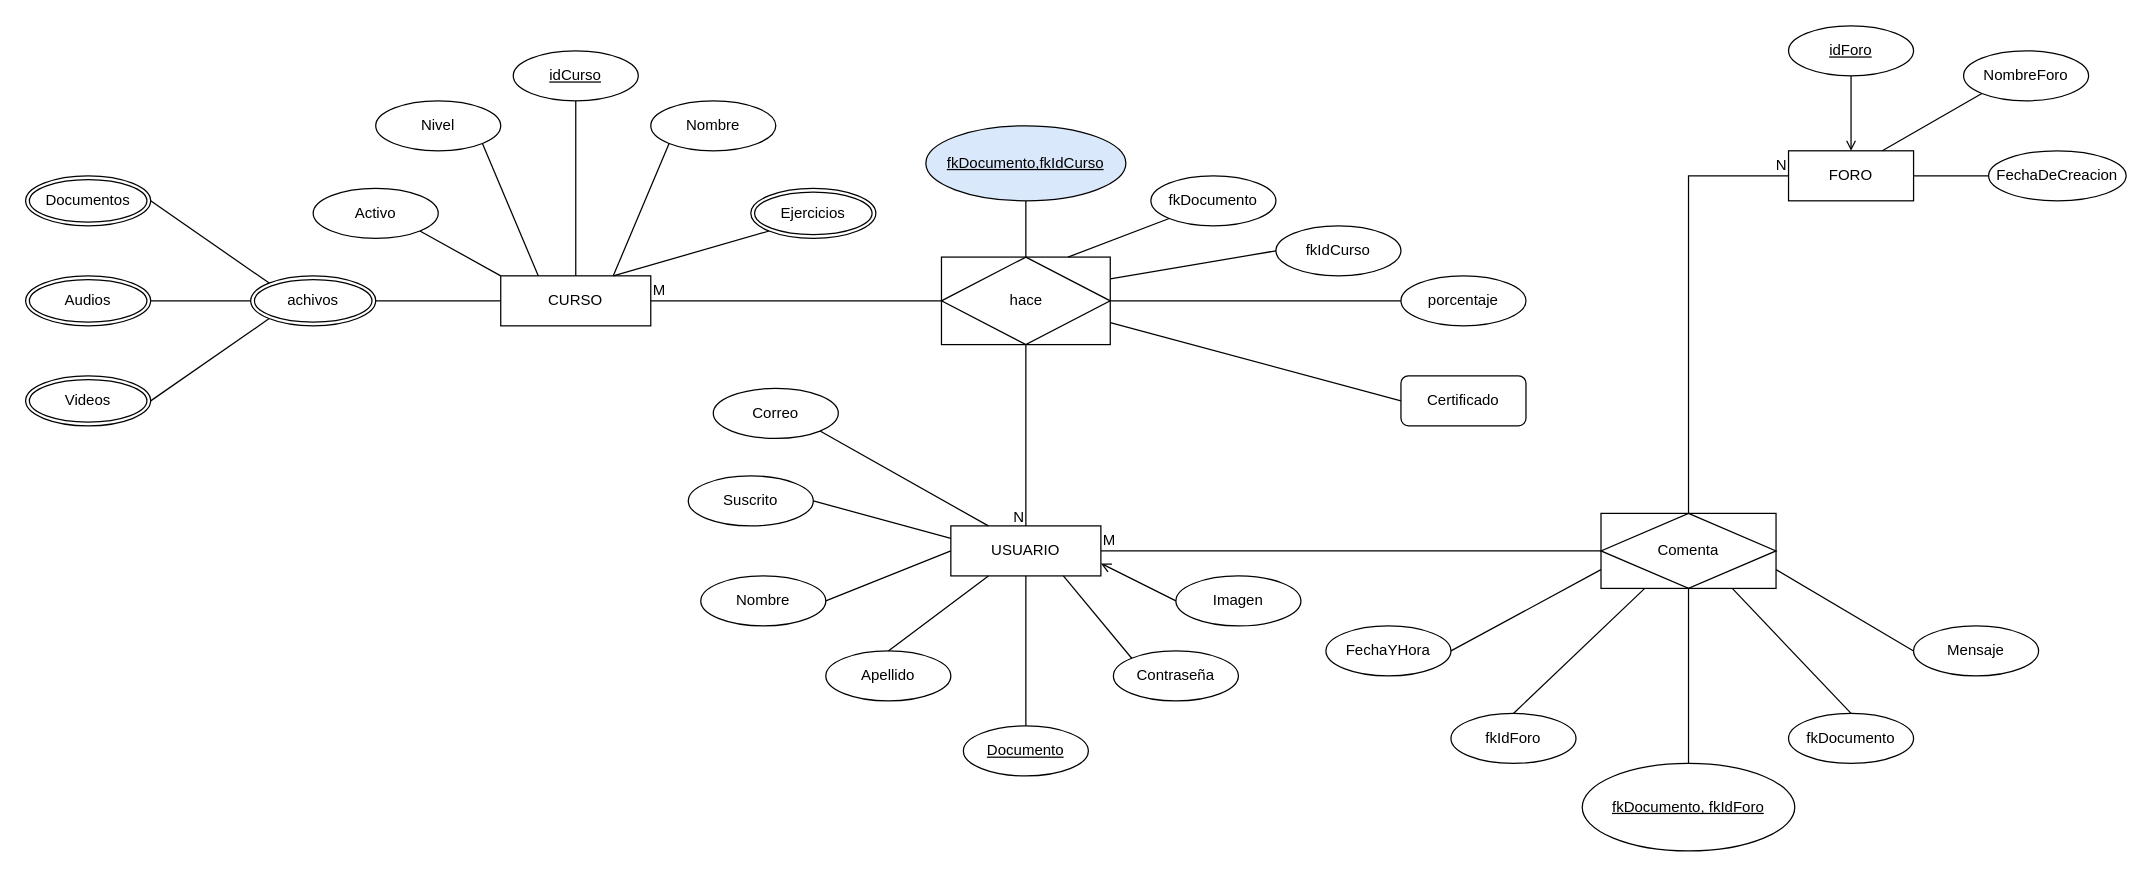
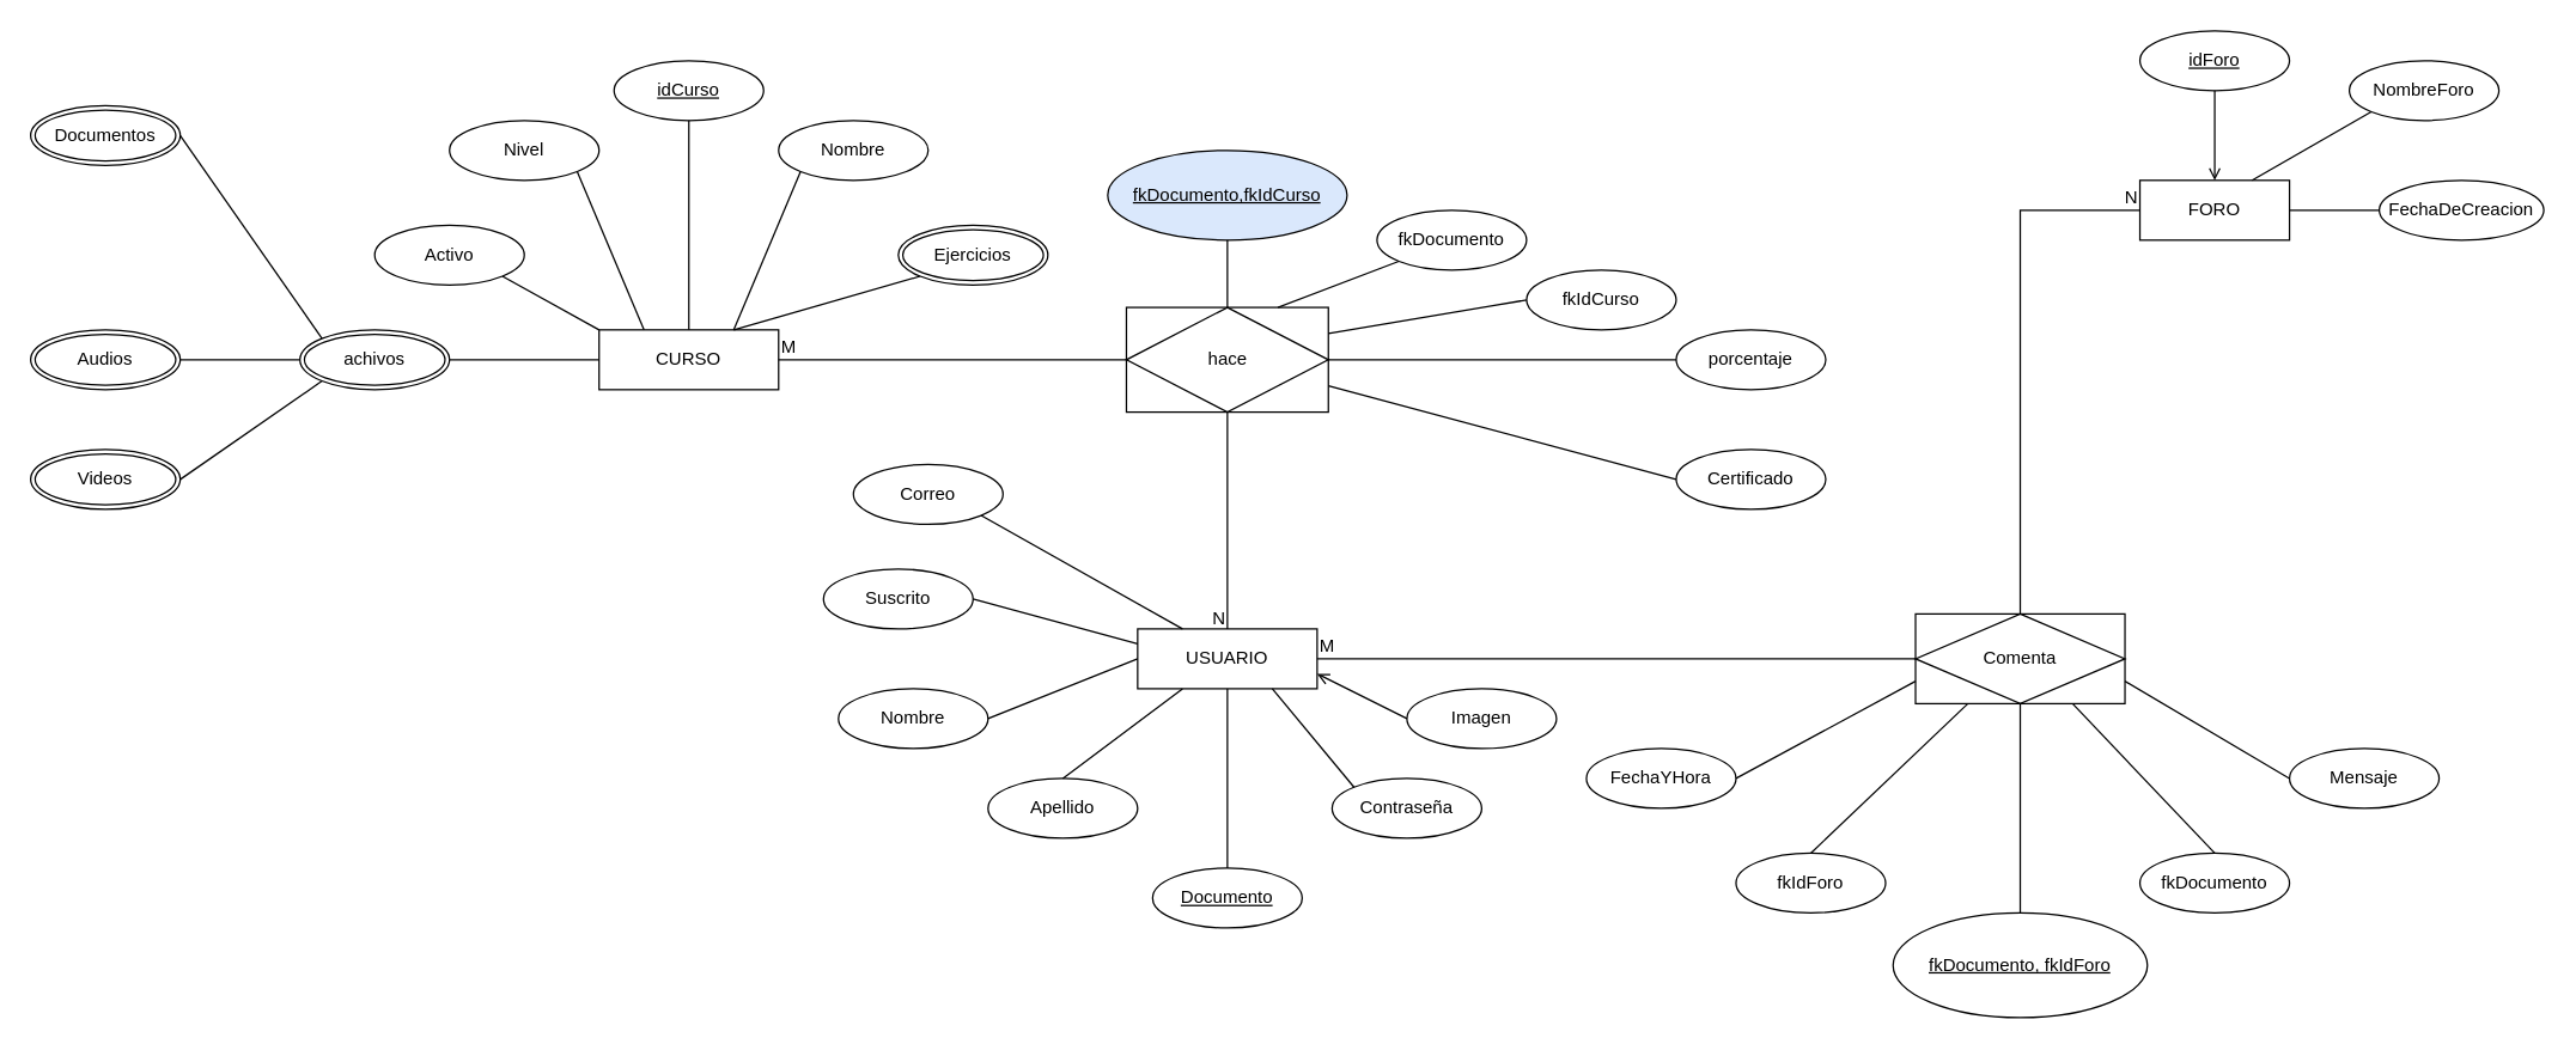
  <mxCell id="0" />
  <mxCell id="1" parent="0" />
  <mxCell id="2" value="USUARIO" style="whiteSpace=wrap;html=1;align=center;" parent="1" vertex="1"><mxGeometry x="760" y="420" width="120" height="40" as="geometry" /></mxCell>
  <mxCell id="3" value="CURSO" style="whiteSpace=wrap;html=1;align=center;" parent="1" vertex="1"><mxGeometry x="400" y="220" width="120" height="40" as="geometry" /></mxCell>
  <mxCell id="4" value="Nombre" style="ellipse;whiteSpace=wrap;html=1;align=center;" parent="1" vertex="1"><mxGeometry x="560" y="460" width="100" height="40" as="geometry" /></mxCell>
  <mxCell id="5" value="Apellido" style="ellipse;whiteSpace=wrap;html=1;align=center;" parent="1" vertex="1"><mxGeometry x="660" y="520" width="100" height="40" as="geometry" /></mxCell>
  <mxCell id="6" value="Contraseña" style="ellipse;whiteSpace=wrap;html=1;align=center;" parent="1" vertex="1"><mxGeometry x="890" y="520" width="100" height="40" as="geometry" /></mxCell>
  <mxCell id="7" value="Documento" style="ellipse;whiteSpace=wrap;html=1;align=center;fontStyle=4;" parent="1" vertex="1"><mxGeometry x="770" y="580" width="100" height="40" as="geometry" /></mxCell>
  <mxCell id="8" value="" style="endArrow=none;html=1;rounded=0;entryX=0.75;entryY=1;entryDx=0;entryDy=0;exitX=0;exitY=0;exitDx=0;exitDy=0;" parent="1" source="6" target="2" edge="1"><mxGeometry width="50" height="50" relative="1" as="geometry"><mxPoint x="520" y="700" as="sourcePoint" /><mxPoint x="570" y="650" as="targetPoint" /></mxGeometry></mxCell>
  <mxCell id="9" value="" style="endArrow=none;html=1;rounded=0;entryX=0.5;entryY=1;entryDx=0;entryDy=0;exitX=0.5;exitY=0;exitDx=0;exitDy=0;" parent="1" source="7" target="2" edge="1"><mxGeometry width="50" height="50" relative="1" as="geometry"><mxPoint x="585" y="620" as="sourcePoint" /><mxPoint x="635" y="570" as="targetPoint" /></mxGeometry></mxCell>
  <mxCell id="10" value="" style="endArrow=none;html=1;rounded=0;entryX=0.25;entryY=1;entryDx=0;entryDy=0;exitX=0.5;exitY=0;exitDx=0;exitDy=0;" parent="1" source="5" target="2" edge="1"><mxGeometry width="50" height="50" relative="1" as="geometry"><mxPoint x="540" y="605" as="sourcePoint" /><mxPoint x="590" y="555" as="targetPoint" /></mxGeometry></mxCell>
  <mxCell id="11" value="" style="endArrow=none;html=1;rounded=0;exitX=1;exitY=0.5;exitDx=0;exitDy=0;entryX=0;entryY=0.5;entryDx=0;entryDy=0;" parent="1" source="4" target="2" edge="1"><mxGeometry width="50" height="50" relative="1" as="geometry"><mxPoint x="710" y="460" as="sourcePoint" /><mxPoint x="760" y="410" as="targetPoint" /></mxGeometry></mxCell>
  <mxCell id="12" value="idCurso" style="ellipse;whiteSpace=wrap;html=1;align=center;fontStyle=4;" parent="1" vertex="1"><mxGeometry x="410" y="40" width="100" height="40" as="geometry" /></mxCell>
  <mxCell id="13" value="Nivel" style="ellipse;whiteSpace=wrap;html=1;align=center;" parent="1" vertex="1"><mxGeometry x="300" y="80" width="100" height="40" as="geometry" /></mxCell>
  <mxCell id="14" value="Nombre" style="ellipse;whiteSpace=wrap;html=1;align=center;" parent="1" vertex="1"><mxGeometry x="520" y="80" width="100" height="40" as="geometry" /></mxCell>
  <mxCell id="15" value="" style="endArrow=none;html=1;rounded=0;exitX=1;exitY=0.5;exitDx=0;exitDy=0;entryX=0;entryY=0.5;entryDx=0;entryDy=0;" parent="1" target="3" edge="1"><mxGeometry width="50" height="50" relative="1" as="geometry"><mxPoint x="300" y="240" as="sourcePoint" /><mxPoint x="220" y="260" as="targetPoint" /></mxGeometry></mxCell>
  <mxCell id="16" value="" style="endArrow=none;html=1;rounded=0;exitX=1;exitY=1;exitDx=0;exitDy=0;entryX=0.25;entryY=0;entryDx=0;entryDy=0;" parent="1" source="13" target="3" edge="1"><mxGeometry width="50" height="50" relative="1" as="geometry"><mxPoint x="313" y="330" as="sourcePoint" /><mxPoint x="373" y="330" as="targetPoint" /></mxGeometry></mxCell>
  <mxCell id="17" value="" style="endArrow=none;html=1;rounded=0;exitX=0.5;exitY=1;exitDx=0;exitDy=0;entryX=0.5;entryY=0;entryDx=0;entryDy=0;" parent="1" source="12" target="3" edge="1"><mxGeometry width="50" height="50" relative="1" as="geometry"><mxPoint x="450" y="160" as="sourcePoint" /><mxPoint x="460" y="210" as="targetPoint" /></mxGeometry></mxCell>
  <mxCell id="18" value="" style="endArrow=none;html=1;rounded=0;exitX=0;exitY=1;exitDx=0;exitDy=0;entryX=0.75;entryY=0;entryDx=0;entryDy=0;" parent="1" source="14" target="3" edge="1"><mxGeometry width="50" height="50" relative="1" as="geometry"><mxPoint x="470" y="150" as="sourcePoint" /><mxPoint x="470" y="230" as="targetPoint" /></mxGeometry></mxCell>
  <mxCell id="19" value="" style="endArrow=none;html=1;rounded=0;entryX=0;entryY=1;entryDx=0;entryDy=0;exitX=1;exitY=0.5;exitDx=0;exitDy=0;" parent="1" source="62" edge="1"><mxGeometry width="50" height="50" relative="1" as="geometry"><mxPoint x="165.355" y="305.858" as="sourcePoint" /><mxPoint x="214.799" y="254.204" as="targetPoint" /></mxGeometry></mxCell>
  <mxCell id="20" value="" style="endArrow=none;html=1;rounded=0;entryX=0;entryY=0.5;entryDx=0;entryDy=0;exitX=1;exitY=0.5;exitDx=0;exitDy=0;" parent="1" source="63" edge="1"><mxGeometry width="50" height="50" relative="1" as="geometry"><mxPoint x="160" y="240" as="sourcePoint" /><mxPoint x="200" y="240" as="targetPoint" /></mxGeometry></mxCell>
  <mxCell id="21" value="" style="endArrow=none;html=1;rounded=0;entryX=0;entryY=0;entryDx=0;entryDy=0;exitX=1;exitY=0.5;exitDx=0;exitDy=0;" parent="1" source="64" edge="1"><mxGeometry width="50" height="50" relative="1" as="geometry"><mxPoint x="165.355" y="174.142" as="sourcePoint" /><mxPoint x="214.799" y="225.796" as="targetPoint" /></mxGeometry></mxCell>
  <mxCell id="22" value="" style="endArrow=none;html=1;rounded=0;exitX=1;exitY=0.5;exitDx=0;exitDy=0;entryX=0.5;entryY=0;entryDx=0;entryDy=0;" parent="1" source="26" target="2" edge="1"><mxGeometry relative="1" as="geometry"><mxPoint x="390" y="320" as="sourcePoint" /><mxPoint x="550" y="320" as="targetPoint" /><Array as="points"><mxPoint x="820" y="240" /></Array></mxGeometry></mxCell>
  <mxCell id="23" value="N" style="resizable=0;html=1;whiteSpace=wrap;align=right;verticalAlign=bottom;" parent="22" connectable="0" vertex="1"><mxGeometry x="1" relative="1" as="geometry" /></mxCell>
  <mxCell id="24" value="" style="endArrow=none;html=1;rounded=0;exitX=1;exitY=0.5;exitDx=0;exitDy=0;entryX=0;entryY=0.5;entryDx=0;entryDy=0;" parent="1" source="3" target="26" edge="1"><mxGeometry relative="1" as="geometry"><mxPoint x="520" y="240" as="sourcePoint" /><mxPoint x="820" y="420" as="targetPoint" /><Array as="points" /></mxGeometry></mxCell>
  <mxCell id="25" value="M" style="resizable=0;html=1;whiteSpace=wrap;align=left;verticalAlign=bottom;" parent="24" connectable="0" vertex="1"><mxGeometry x="-1" relative="1" as="geometry" /></mxCell>
  <mxCell id="26" value="hace" style="shape=associativeEntity;whiteSpace=wrap;html=1;align=center;" parent="1" vertex="1"><mxGeometry x="752.5" y="205" width="135" height="70" as="geometry" /></mxCell>
  <mxCell id="27" value="fkIdCurso" style="ellipse;whiteSpace=wrap;html=1;align=center;" parent="1" vertex="1"><mxGeometry x="1020" y="180" width="100" height="40" as="geometry" /></mxCell>
  <mxCell id="28" value="fkDocumento" style="ellipse;whiteSpace=wrap;html=1;align=center;" parent="1" vertex="1"><mxGeometry x="920" y="140" width="100" height="40" as="geometry" /></mxCell>
  <mxCell id="29" value="fkDocumento,fkIdCurso" style="ellipse;whiteSpace=wrap;html=1;align=center;fontStyle=4;fillColor=#dae8fc;" parent="1" vertex="1"><mxGeometry x="740" y="100" width="160" height="60" as="geometry" /></mxCell>
  <mxCell id="30" value="porcentaje" style="ellipse;whiteSpace=wrap;html=1;align=center;" parent="1" vertex="1"><mxGeometry x="1120" y="220" width="100" height="40" as="geometry" /></mxCell>
  <mxCell id="31" value="" style="endArrow=none;html=1;rounded=0;exitX=0.5;exitY=1;exitDx=0;exitDy=0;entryX=0.5;entryY=0;entryDx=0;entryDy=0;" parent="1" source="29" target="26" edge="1"><mxGeometry relative="1" as="geometry"><mxPoint x="1030" y="250" as="sourcePoint" /><mxPoint x="1190" y="250" as="targetPoint" /></mxGeometry></mxCell>
  <mxCell id="32" value="" style="endArrow=none;html=1;rounded=0;exitX=0;exitY=1;exitDx=0;exitDy=0;entryX=0.75;entryY=0;entryDx=0;entryDy=0;" parent="1" source="28" target="26" edge="1"><mxGeometry relative="1" as="geometry"><mxPoint x="830" y="170" as="sourcePoint" /><mxPoint x="830" y="230" as="targetPoint" /></mxGeometry></mxCell>
  <mxCell id="33" value="" style="endArrow=none;html=1;rounded=0;exitX=0;exitY=0.5;exitDx=0;exitDy=0;entryX=1;entryY=0.25;entryDx=0;entryDy=0;" parent="1" source="27" target="26" edge="1"><mxGeometry relative="1" as="geometry"><mxPoint x="840" y="180" as="sourcePoint" /><mxPoint x="840" y="240" as="targetPoint" /></mxGeometry></mxCell>
  <mxCell id="34" value="" style="endArrow=none;html=1;rounded=0;exitX=0;exitY=0.5;exitDx=0;exitDy=0;entryX=1;entryY=0.5;entryDx=0;entryDy=0;" parent="1" source="30" target="26" edge="1"><mxGeometry relative="1" as="geometry"><mxPoint x="850" y="190" as="sourcePoint" /><mxPoint x="850" y="250" as="targetPoint" /></mxGeometry></mxCell>
  <mxCell id="35" value="FORO" style="whiteSpace=wrap;html=1;align=center;" parent="1" vertex="1"><mxGeometry x="1430" y="120" width="100" height="40" as="geometry" /></mxCell>
  <mxCell id="36" value="idForo" style="ellipse;whiteSpace=wrap;html=1;align=center;fontStyle=4;" parent="1" vertex="1"><mxGeometry x="1430" y="20" width="100" height="40" as="geometry" /></mxCell>
  <mxCell id="37" value="NombreForo" style="ellipse;whiteSpace=wrap;html=1;align=center;" parent="1" vertex="1"><mxGeometry x="1570" y="40" width="100" height="40" as="geometry" /></mxCell>
  <mxCell id="38" value="" style="endArrow=none;html=1;rounded=0;entryX=0.75;entryY=0;entryDx=0;entryDy=0;exitX=0;exitY=1;exitDx=0;exitDy=0;" parent="1" source="37" target="35" edge="1"><mxGeometry width="50" height="50" relative="1" as="geometry"><mxPoint x="955" y="166" as="sourcePoint" /><mxPoint x="900" y="100" as="targetPoint" /></mxGeometry></mxCell>
  <mxCell id="39" value="" style="endArrow=open;html=1;rounded=0;entryX=0.5;entryY=0;entryDx=0;entryDy=0;exitX=0.5;exitY=1;exitDx=0;exitDy=0;" parent="1" source="36" target="35" edge="1"><mxGeometry width="50" height="50" relative="1" as="geometry"><mxPoint x="1360" y="110" as="sourcePoint" /><mxPoint x="910" y="110" as="targetPoint" /><Array as="points"><mxPoint x="1480" y="90" /></Array></mxGeometry></mxCell>
  <mxCell id="40" value="" style="endArrow=none;html=1;rounded=0;exitX=0.5;exitY=0;exitDx=0;exitDy=0;entryX=0;entryY=0.5;entryDx=0;entryDy=0;" parent="1" source="44" target="35" edge="1"><mxGeometry relative="1" as="geometry"><mxPoint x="1410" y="440" as="sourcePoint" /><mxPoint x="1520" y="190" as="targetPoint" /><Array as="points"><mxPoint x="1350" y="140" /></Array></mxGeometry></mxCell>
  <mxCell id="41" value="N" style="resizable=0;html=1;whiteSpace=wrap;align=right;verticalAlign=bottom;" parent="40" connectable="0" vertex="1"><mxGeometry x="1" relative="1" as="geometry" /></mxCell>
  <mxCell id="42" value="" style="endArrow=none;html=1;rounded=0;exitX=1;exitY=0.5;exitDx=0;exitDy=0;entryX=0;entryY=0.5;entryDx=0;entryDy=0;" parent="1" source="2" target="44" edge="1"><mxGeometry relative="1" as="geometry"><mxPoint x="880" y="440" as="sourcePoint" /><mxPoint x="1740" y="440" as="targetPoint" /></mxGeometry></mxCell>
  <mxCell id="43" value="M" style="resizable=0;html=1;whiteSpace=wrap;align=left;verticalAlign=bottom;" parent="42" connectable="0" vertex="1"><mxGeometry x="-1" relative="1" as="geometry" /></mxCell>
  <mxCell id="44" value="Comenta" style="shape=associativeEntity;whiteSpace=wrap;html=1;align=center;" parent="1" vertex="1"><mxGeometry x="1280" y="410" width="140" height="60" as="geometry" /></mxCell>
  <mxCell id="45" value="fkDocumento" style="ellipse;whiteSpace=wrap;html=1;align=center;" parent="1" vertex="1"><mxGeometry x="1430" y="570" width="100" height="40" as="geometry" /></mxCell>
  <mxCell id="46" value="fkIdForo" style="ellipse;whiteSpace=wrap;html=1;align=center;" parent="1" vertex="1"><mxGeometry x="1160" y="570" width="100" height="40" as="geometry" /></mxCell>
  <mxCell id="47" value="fkDocumento, fkIdForo" style="ellipse;whiteSpace=wrap;html=1;align=center;fontStyle=4;" parent="1" vertex="1"><mxGeometry x="1265" y="610" width="170" height="70" as="geometry" /></mxCell>
  <mxCell id="48" value="Mensaje" style="ellipse;whiteSpace=wrap;html=1;align=center;" parent="1" vertex="1"><mxGeometry x="1530" y="500" width="100" height="40" as="geometry" /></mxCell>
  <mxCell id="49" value="FechaYHora" style="ellipse;whiteSpace=wrap;html=1;align=center;" parent="1" vertex="1"><mxGeometry x="1060" y="500" width="100" height="40" as="geometry" /></mxCell>
  <mxCell id="50" value="" style="endArrow=none;html=1;rounded=0;exitX=1;exitY=0.5;exitDx=0;exitDy=0;entryX=0;entryY=0.75;entryDx=0;entryDy=0;" parent="1" source="49" target="44" edge="1"><mxGeometry relative="1" as="geometry"><mxPoint x="1230" y="510" as="sourcePoint" /><mxPoint x="1390" y="510" as="targetPoint" /></mxGeometry></mxCell>
  <mxCell id="51" value="" style="endArrow=none;html=1;rounded=0;exitX=0.5;exitY=0;exitDx=0;exitDy=0;entryX=0.25;entryY=1;entryDx=0;entryDy=0;" parent="1" source="46" target="44" edge="1"><mxGeometry relative="1" as="geometry"><mxPoint x="1170" y="530" as="sourcePoint" /><mxPoint x="1290" y="465" as="targetPoint" /></mxGeometry></mxCell>
  <mxCell id="52" value="" style="endArrow=none;html=1;rounded=0;exitX=0.5;exitY=0;exitDx=0;exitDy=0;entryX=0.5;entryY=1;entryDx=0;entryDy=0;" parent="1" source="47" target="44" edge="1"><mxGeometry relative="1" as="geometry"><mxPoint x="1280" y="605" as="sourcePoint" /><mxPoint y="540" as="targetPoint" x="1400" /></mxGeometry></mxCell>
  <mxCell id="53" value="" style="endArrow=none;html=1;rounded=0;exitX=0.5;exitY=0;exitDx=0;exitDy=0;entryX=0.75;entryY=1;entryDx=0;entryDy=0;" parent="1" source="45" target="44" edge="1"><mxGeometry relative="1" as="geometry"><mxPoint x="1280" y="570" as="sourcePoint" /><mxPoint y="505" as="targetPoint" x="1400" /></mxGeometry></mxCell>
  <mxCell id="54" value="" style="endArrow=none;html=1;rounded=0;exitX=0;exitY=0.5;exitDx=0;exitDy=0;entryX=1;entryY=0.75;entryDx=0;entryDy=0;" parent="1" source="48" target="44" edge="1"><mxGeometry relative="1" as="geometry"><mxPoint x="1320" y="585" as="sourcePoint" /><mxPoint x="1440" y="520" as="targetPoint" /></mxGeometry></mxCell>
  <mxCell id="55" value="Suscrito" style="ellipse;whiteSpace=wrap;html=1;align=center;" parent="1" vertex="1"><mxGeometry x="550" y="380" width="100" height="40" as="geometry" /></mxCell>
  <mxCell id="56" value="" style="endArrow=none;html=1;rounded=0;exitX=1;exitY=0.5;exitDx=0;exitDy=0;entryX=0;entryY=0.25;entryDx=0;entryDy=0;" parent="1" source="55" target="2" edge="1"><mxGeometry width="50" height="50" relative="1" as="geometry"><mxPoint x="670" y="490" as="sourcePoint" /><mxPoint x="770" y="450" as="targetPoint" /></mxGeometry></mxCell>
  <mxCell id="57" value="Ejercicios" style="ellipse;shape=doubleEllipse;margin=3;whiteSpace=wrap;html=1;align=center;" parent="1" vertex="1"><mxGeometry x="600" y="150" width="100" height="40" as="geometry" /></mxCell>
  <mxCell id="58" value="FechaDeCreacion" style="ellipse;whiteSpace=wrap;html=1;align=center;" parent="1" vertex="1"><mxGeometry x="1590" y="120" width="110" height="40" as="geometry" /></mxCell>
  <mxCell id="59" value="" style="endArrow=none;html=1;rounded=0;entryX=1;entryY=0.5;entryDx=0;entryDy=0;exitX=0;exitY=0.5;exitDx=0;exitDy=0;" parent="1" source="58" target="35" edge="1"><mxGeometry width="50" height="50" relative="1" as="geometry"><mxPoint x="1570" y="70" as="sourcePoint" /><mxPoint x="1515" y="130" as="targetPoint" /></mxGeometry></mxCell>
  <mxCell id="60" value="" style="endArrow=none;html=1;rounded=0;exitX=0;exitY=1;exitDx=0;exitDy=0;entryX=0.75;entryY=0;entryDx=0;entryDy=0;" parent="1" source="57" target="3" edge="1"><mxGeometry width="50" height="50" relative="1" as="geometry"><mxPoint x="545" y="124" as="sourcePoint" /><mxPoint x="500" y="230" as="targetPoint" /></mxGeometry></mxCell>
- <mxCell id="61" value="Certificado" style="whiteSpace=wrap;html=1;align=center;rounded=1;" parent="1" vertex="1"><mxGeometry x="1120" y="300" width="100" height="40" as="geometry" /></mxCell>
+ <mxCell id="61" value="Certificado" style="ellipse;whiteSpace=wrap;html=1;align=center;" parent="1" vertex="1"><mxGeometry x="1120" y="300" width="100" height="40" as="geometry" /></mxCell>
  <mxCell id="62" value="Videos" style="ellipse;shape=doubleEllipse;margin=3;whiteSpace=wrap;html=1;align=center;" parent="1" vertex="1"><mxGeometry x="20" y="300" width="100" height="40" as="geometry" /></mxCell>
  <mxCell id="63" value="Audios" style="ellipse;shape=doubleEllipse;margin=3;whiteSpace=wrap;html=1;align=center;" vertex="1" parent="1"><mxGeometry x="20" y="220" width="100" height="40" as="geometry" /></mxCell>
- <mxCell id="64" value="Documentos" style="ellipse;shape=doubleEllipse;margin=3;whiteSpace=wrap;html=1;align=center;" vertex="1" parent="1"><mxGeometry x="20" y="140" width="100" height="40" as="geometry" /></mxCell>
+ <mxCell id="64" value="Documentos" style="ellipse;shape=doubleEllipse;margin=3;whiteSpace=wrap;html=1;align=center;" vertex="1" parent="1"><mxGeometry x="20" y="70" width="100" height="40" as="geometry" /></mxCell>
  <mxCell id="65" value="achivos" style="ellipse;shape=doubleEllipse;margin=3;whiteSpace=wrap;html=1;align=center;" vertex="1" parent="1"><mxGeometry x="200" y="220" width="100" height="40" as="geometry" /></mxCell>
  <mxCell id="66" value="Activo" style="ellipse;whiteSpace=wrap;html=1;align=center;" vertex="1" parent="1"><mxGeometry x="250" y="150" width="100" height="40" as="geometry" /></mxCell>
  <mxCell id="67" value="" style="endArrow=none;html=1;rounded=0;entryX=0;entryY=0;entryDx=0;entryDy=0;exitX=1;exitY=1;exitDx=0;exitDy=0;" edge="1" parent="1" source="66" target="3"><mxGeometry width="50" height="50" relative="1" as="geometry"><mxPoint x="360" y="180" as="sourcePoint" /><mxPoint x="440" y="230" as="targetPoint" /></mxGeometry></mxCell>
  <mxCell id="68" value="Imagen" style="ellipse;whiteSpace=wrap;html=1;align=center;" vertex="1" parent="1"><mxGeometry x="940" y="460" width="100" height="40" as="geometry" /></mxCell>
  <mxCell id="69" value="" style="endArrow=open;html=1;rounded=0;entryX=1;entryY=0.75;entryDx=0;entryDy=0;exitX=0;exitY=0.5;exitDx=0;exitDy=0;" edge="1" parent="1" source="68" target="2"><mxGeometry width="50" height="50" relative="1" as="geometry"><mxPoint x="915" y="536" as="sourcePoint" /><mxPoint x="860" y="470" as="targetPoint" /></mxGeometry></mxCell>
  <mxCell id="70" value="" style="endArrow=none;html=1;rounded=0;exitX=0;exitY=0.5;exitDx=0;exitDy=0;entryX=1;entryY=0.75;entryDx=0;entryDy=0;" edge="1" parent="1" source="61" target="26"><mxGeometry relative="1" as="geometry"><mxPoint x="1130" y="250" as="sourcePoint" /><mxPoint x="898" y="250" as="targetPoint" /></mxGeometry></mxCell>
  <mxCell id="71" value="Correo" style="ellipse;whiteSpace=wrap;html=1;align=center;" vertex="1" parent="1"><mxGeometry x="570" y="310" width="100" height="40" as="geometry" /></mxCell>
  <mxCell id="72" value="" style="endArrow=none;html=1;rounded=0;exitX=1;exitY=1;exitDx=0;exitDy=0;entryX=0.25;entryY=0;entryDx=0;entryDy=0;" edge="1" parent="1" source="71" target="2"><mxGeometry width="50" height="50" relative="1" as="geometry"><mxPoint x="660" y="410" as="sourcePoint" /><mxPoint x="770" y="440" as="targetPoint" /></mxGeometry></mxCell>
